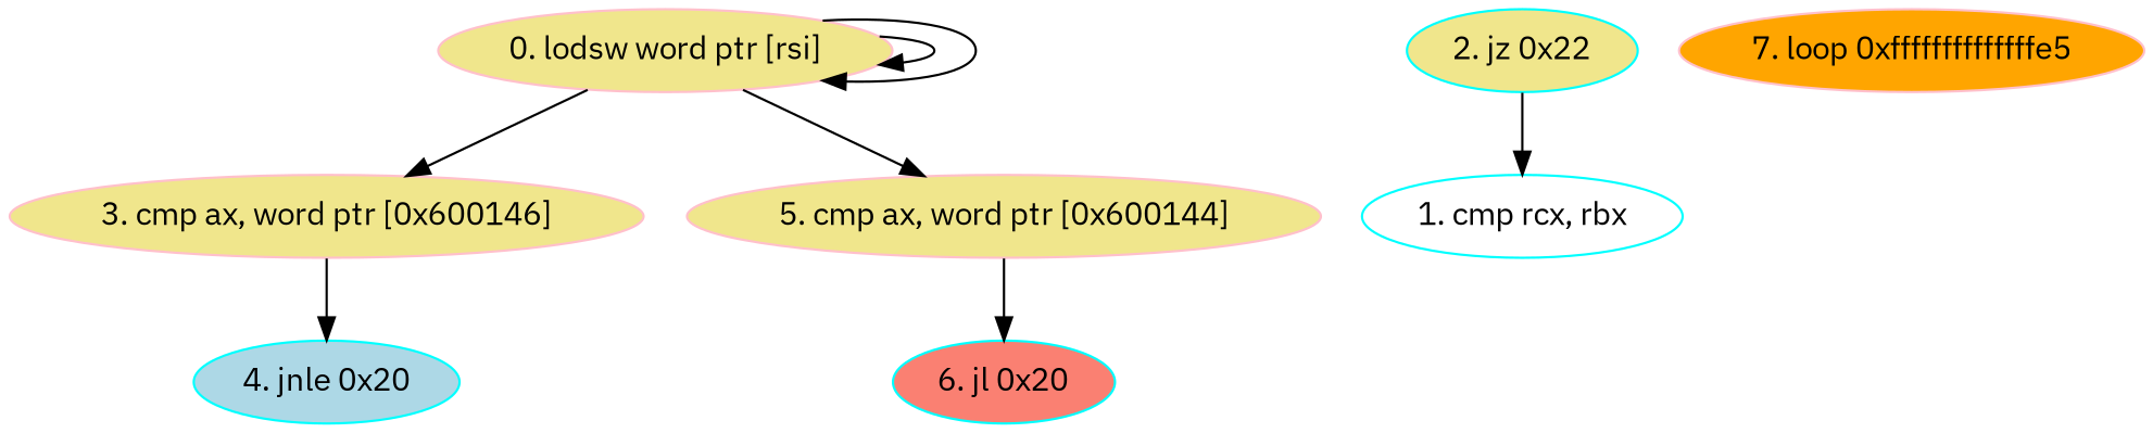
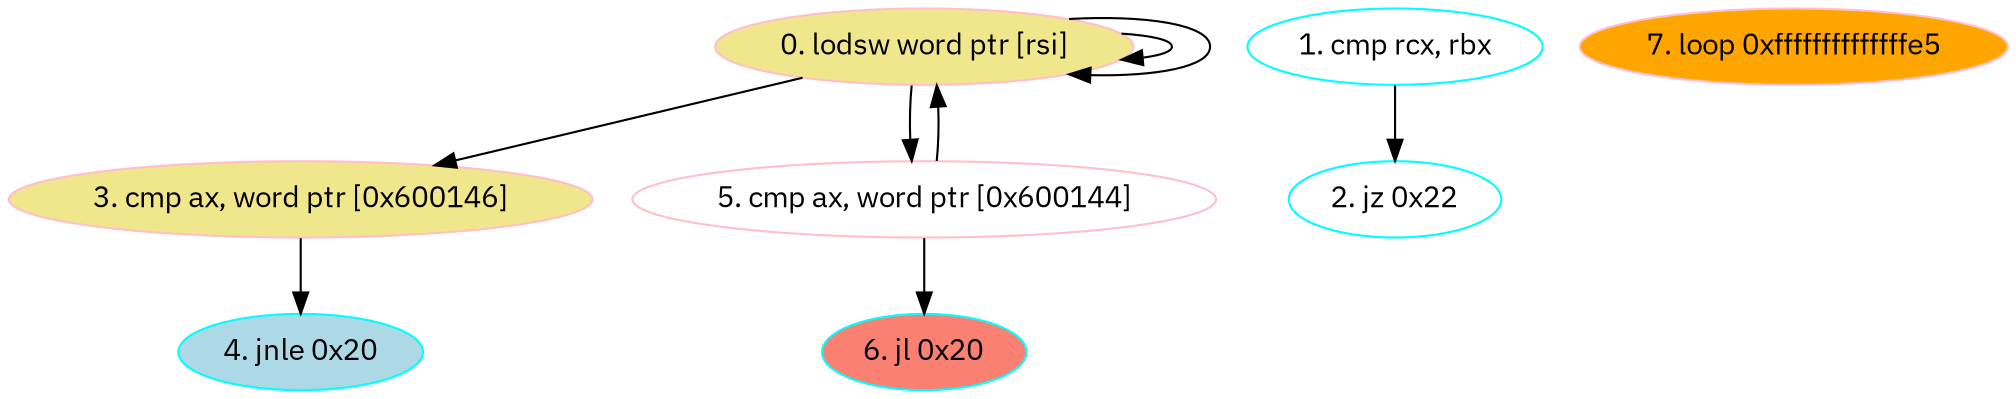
  digraph {
    fontname="IBM Plex Sans"
    node [color=pink fillcolor=khaki fontname="IBM Plex Sans" style=filled]
    edge [fontname="IBM Plex Sans"]
    n1 [label="0. lodsw word ptr [rsi]"]
    n2 [label="3. cmp ax, word ptr [0x600146]"]
-   n3 [label="5. cmp ax, word ptr [0x600144]"]
+   n3 [fillcolor=white label="5. cmp ax, word ptr [0x600144]"]
    n4 [color=cyan fillcolor=lightblue label="4. jnle 0x20"]
    n5 [color=cyan fillcolor=salmon label="6. jl 0x20"]
    n6 [color=cyan fillcolor=white label="1. cmp rcx, rbx"]
-   n7 [color=cyan label="2. jz 0x22"]
+   n7 [color=cyan fillcolor=white label="2. jz 0x22"]
    n8 [fillcolor=orange label="7. loop 0xffffffffffffffe5"]
    n1 -> n1
    n1 -> n1
    n1 -> n2
    n1 -> n3
    n2 -> n4
+   n3 -> n1
    n3 -> n5
-   n7 -> n6
+   n6 -> n7
  }
